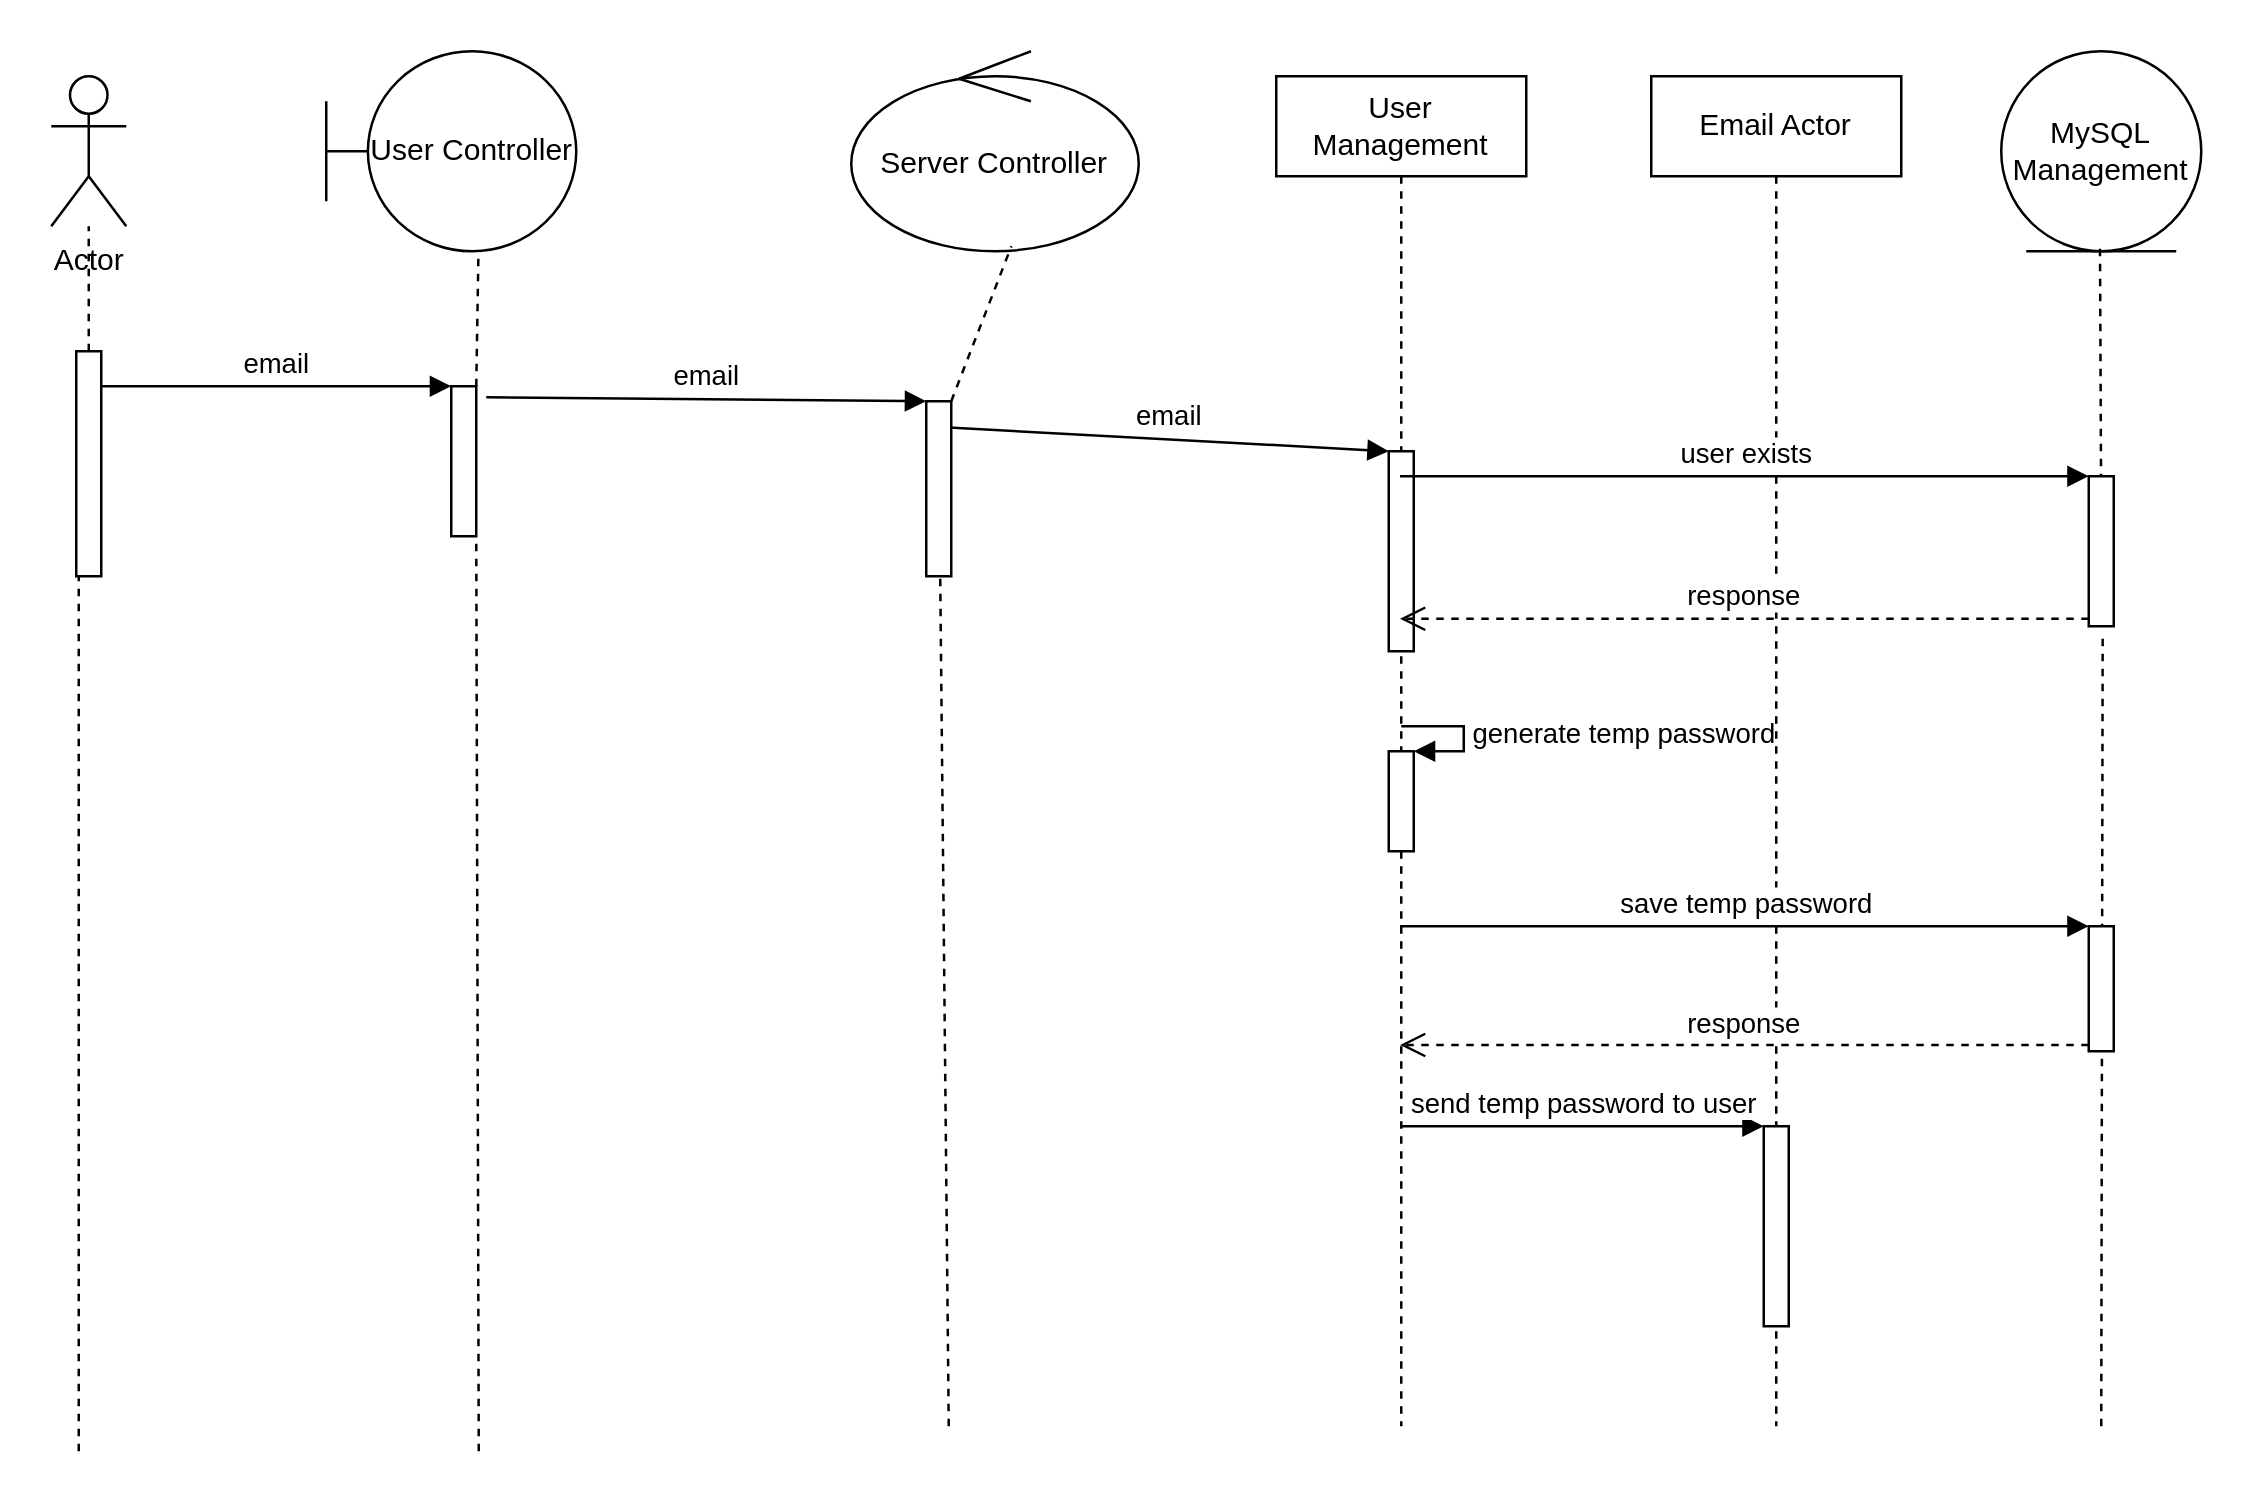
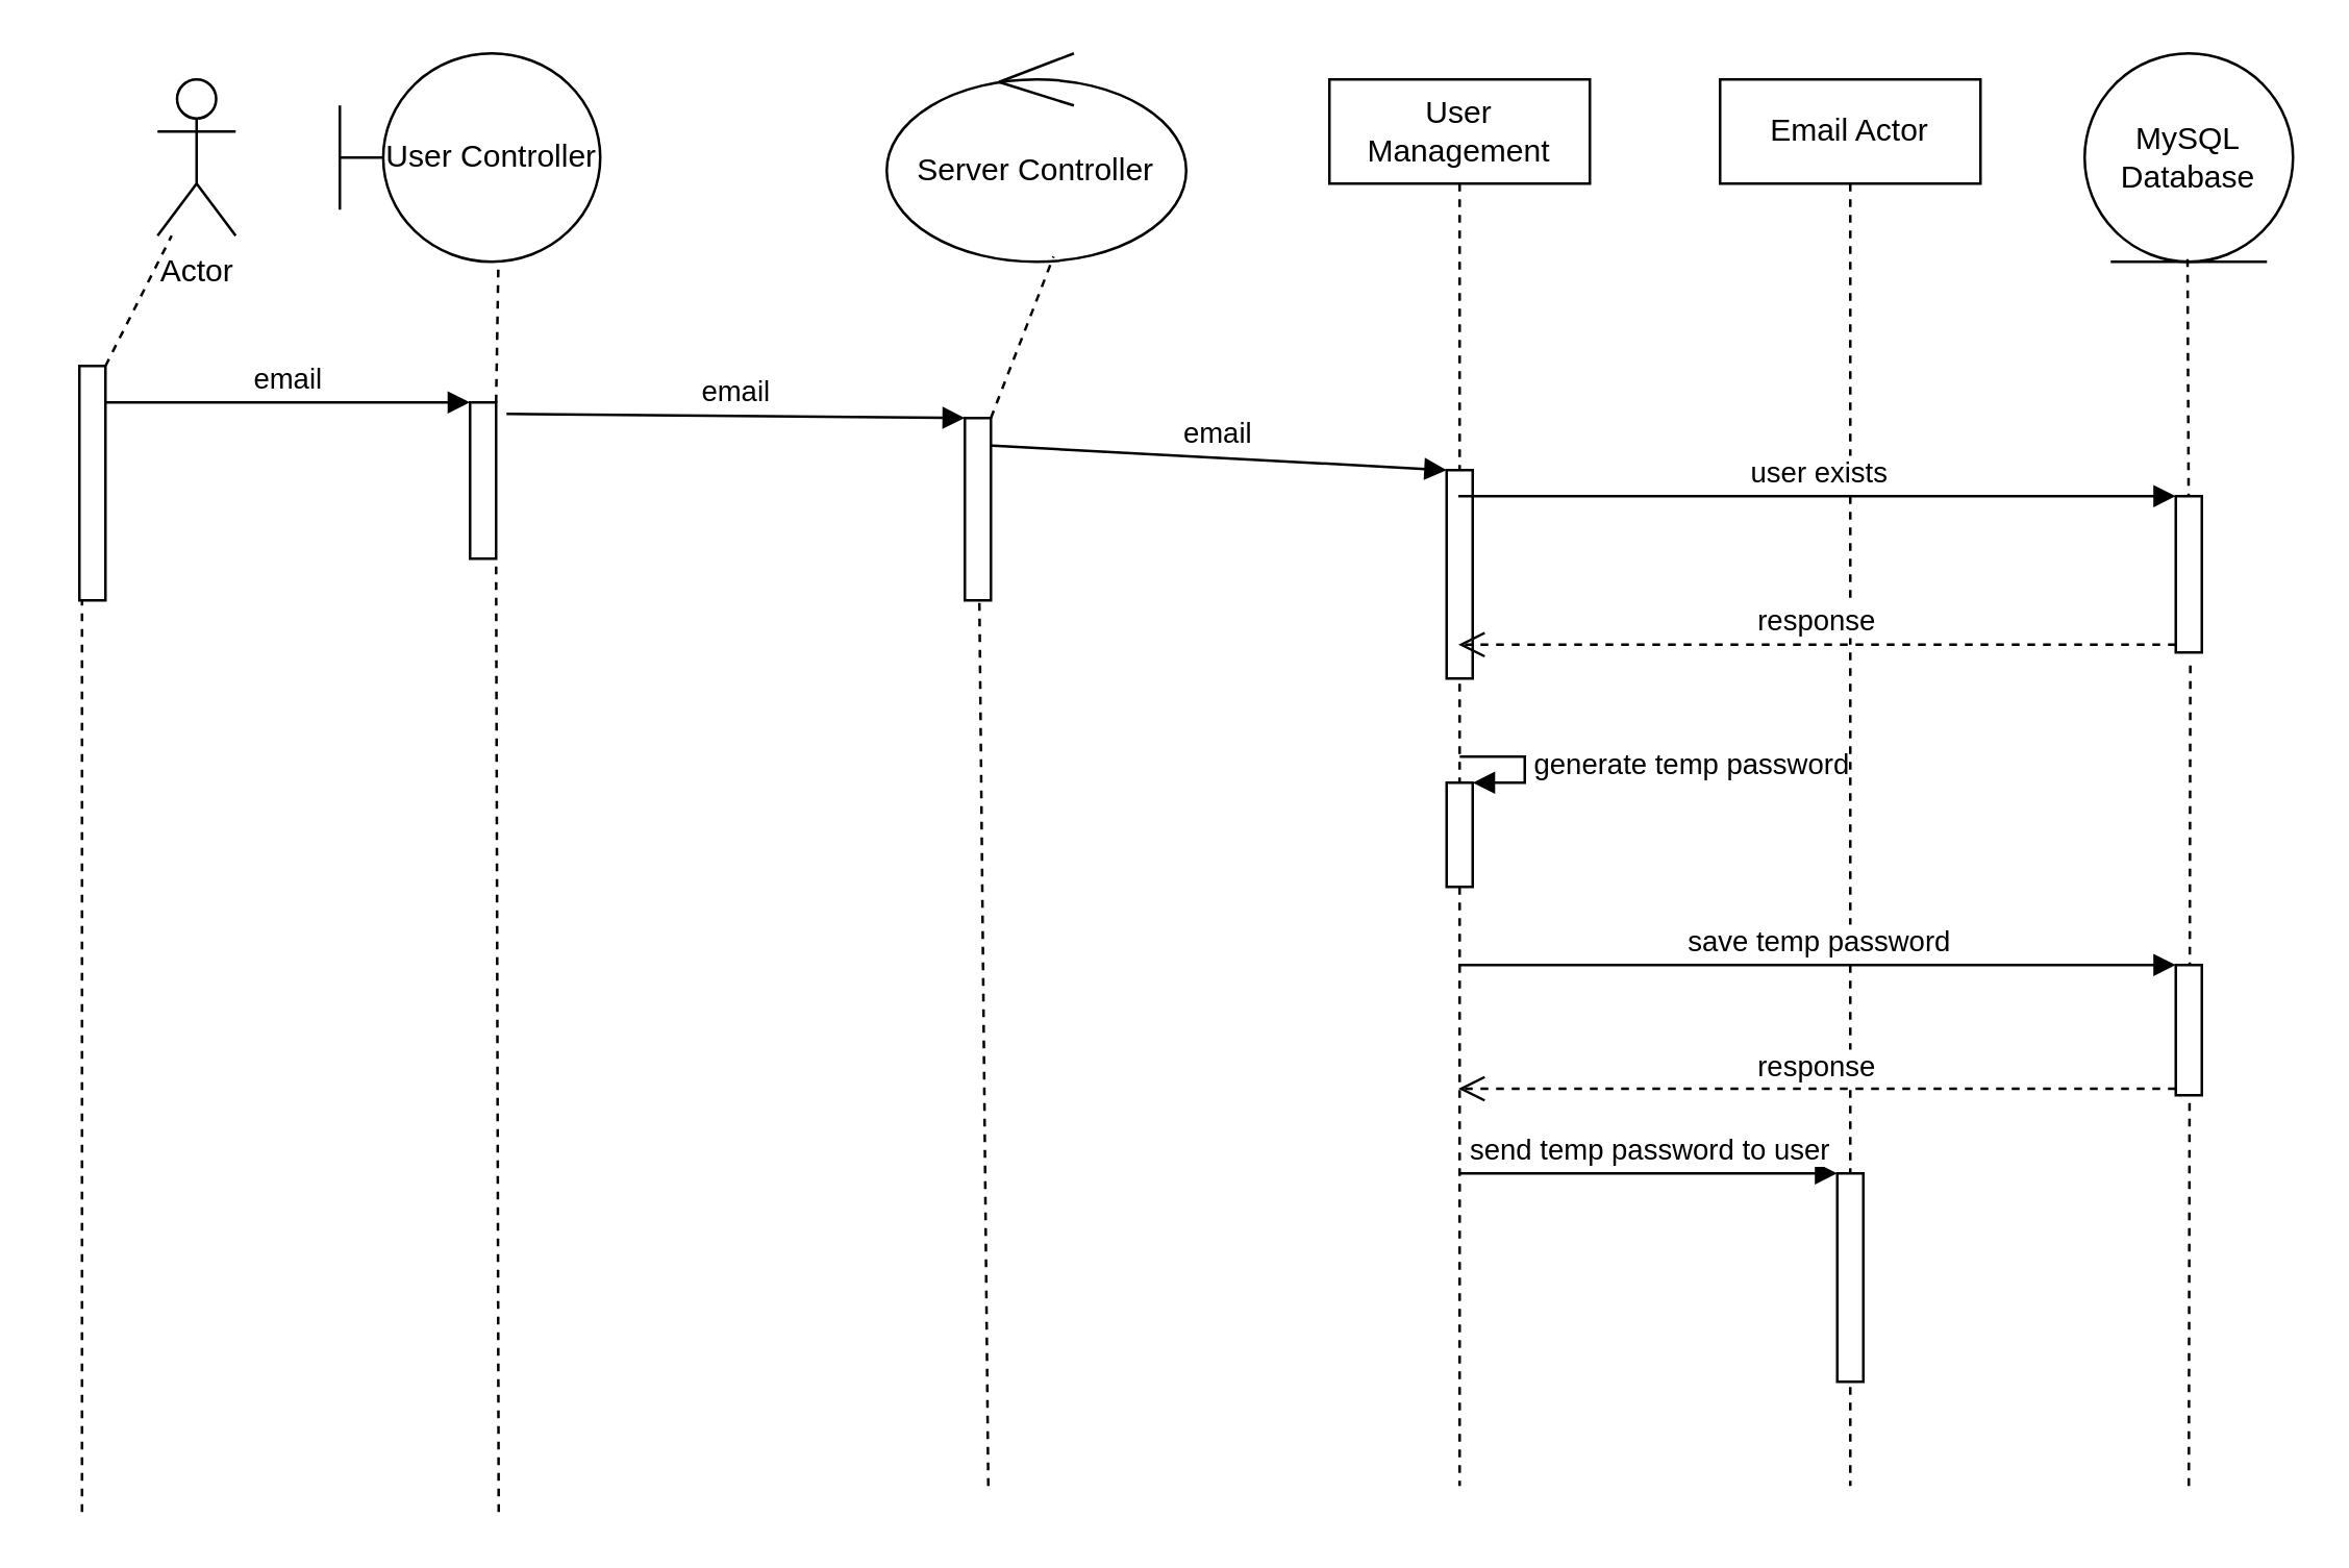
  <mxCell id="0" />
  <mxCell id="1" parent="0" />
- <mxCell id="2" value="Actor" style="shape=umlActor;verticalLabelPosition=bottom;verticalAlign=top;html=1;outlineConnect=0;" vertex="1" parent="1"><mxGeometry x="20" y="30" width="30" height="60" as="geometry" /></mxCell>
+ <mxCell id="2" value="Actor" style="shape=umlActor;verticalLabelPosition=bottom;verticalAlign=top;html=1;outlineConnect=0;" vertex="1" parent="1"><mxGeometry x="60" y="30" width="30" height="60" as="geometry" /></mxCell>
  <mxCell id="3" value="" style="endArrow=none;dashed=1;html=1;" edge="1" parent="1" source="17" target="2"><mxGeometry width="50" height="50" relative="1" as="geometry"><mxPoint x="31" y="640" as="sourcePoint" /><mxPoint x="70" y="130" as="targetPoint" /></mxGeometry></mxCell>
  <mxCell id="4" value="User Controller" style="shape=umlBoundary;whiteSpace=wrap;html=1;" vertex="1" parent="1"><mxGeometry x="130" y="20" width="100" height="80" as="geometry" /></mxCell>
  <mxCell id="5" value="" style="endArrow=none;dashed=1;html=1;" edge="1" parent="1" source="29"><mxGeometry width="50" height="50" relative="1" as="geometry"><mxPoint x="191" y="580" as="sourcePoint" /><mxPoint x="190.893" y="100" as="targetPoint" /></mxGeometry></mxCell>
  <mxCell id="6" value="Server Controller" style="ellipse;shape=umlControl;whiteSpace=wrap;html=1;" vertex="1" parent="1"><mxGeometry x="340" y="20" width="115" height="80" as="geometry" /></mxCell>
  <mxCell id="7" value="" style="endArrow=none;dashed=1;html=1;entryX=0.557;entryY=0.975;entryDx=0;entryDy=0;entryPerimeter=0;" edge="1" parent="1" target="6" source="31"><mxGeometry width="50" height="50" relative="1" as="geometry"><mxPoint x="379" y="570" as="sourcePoint" /><mxPoint x="200.893" y="110" as="targetPoint" /></mxGeometry></mxCell>
  <mxCell id="8" value="User Management" style="shape=umlLifeline;perimeter=lifelinePerimeter;whiteSpace=wrap;html=1;container=1;collapsible=0;recursiveResize=0;outlineConnect=0;" vertex="1" parent="1"><mxGeometry x="510" y="30" width="100" height="540" as="geometry" /></mxCell>
  <mxCell id="9" value="" style="html=1;points=[];perimeter=orthogonalPerimeter;" vertex="1" parent="8"><mxGeometry x="45" y="150" width="10" height="80" as="geometry" /></mxCell>
  <mxCell id="10" value="" style="html=1;points=[];perimeter=orthogonalPerimeter;" vertex="1" parent="8"><mxGeometry x="45" y="270" width="10" height="40" as="geometry" /></mxCell>
  <mxCell id="11" value="generate temp password" style="edgeStyle=orthogonalEdgeStyle;html=1;align=left;spacingLeft=2;endArrow=block;rounded=0;entryX=1;entryY=0;" edge="1" target="10" parent="8"><mxGeometry relative="1" as="geometry"><mxPoint x="50" y="260" as="sourcePoint" /><Array as="points"><mxPoint x="75" y="260" /></Array></mxGeometry></mxCell>
  <mxCell id="12" value="email" style="html=1;verticalAlign=bottom;endArrow=block;entryX=0;entryY=0;" edge="1" parent="1" source="17" target="29"><mxGeometry relative="1" as="geometry"><mxPoint x="70" y="170" as="sourcePoint" /></mxGeometry></mxCell>
- <mxCell id="13" value="MySQL Management" style="ellipse;shape=umlEntity;whiteSpace=wrap;html=1;" vertex="1" parent="1"><mxGeometry x="800" y="20" width="80" height="80" as="geometry" /></mxCell>
+ <mxCell id="13" value="MySQL Database" style="ellipse;shape=umlEntity;whiteSpace=wrap;html=1;" vertex="1" parent="1"><mxGeometry x="800" y="20" width="80" height="80" as="geometry" /></mxCell>
  <mxCell id="14" value="" style="endArrow=none;dashed=1;html=1;entryX=0.557;entryY=0.975;entryDx=0;entryDy=0;entryPerimeter=0;" edge="1" parent="1"><mxGeometry width="50" height="50" relative="1" as="geometry"><mxPoint x="840" y="210" as="sourcePoint" /><mxPoint x="839.5" y="98" as="targetPoint" /></mxGeometry></mxCell>
  <mxCell id="15" value="email" style="html=1;verticalAlign=bottom;endArrow=block;entryX=0;entryY=0;exitX=1.4;exitY=0.074;exitDx=0;exitDy=0;exitPerimeter=0;" edge="1" parent="1" source="29" target="31"><mxGeometry relative="1" as="geometry"><mxPoint x="300" y="160" as="sourcePoint" /></mxGeometry></mxCell>
  <mxCell id="16" value="email" style="html=1;verticalAlign=bottom;endArrow=block;entryX=0;entryY=0;exitX=0.9;exitY=0.15;exitDx=0;exitDy=0;exitPerimeter=0;" edge="1" parent="1" source="31" target="9"><mxGeometry relative="1" as="geometry"><mxPoint x="485" y="160" as="sourcePoint" /></mxGeometry></mxCell>
  <mxCell id="17" value="" style="html=1;points=[];perimeter=orthogonalPerimeter;" vertex="1" parent="1"><mxGeometry x="30" y="140" width="10" height="90" as="geometry" /></mxCell>
  <mxCell id="18" value="" style="endArrow=none;dashed=1;html=1;" edge="1" parent="1" target="17"><mxGeometry width="50" height="50" relative="1" as="geometry"><mxPoint x="31" y="580" as="sourcePoint" /><mxPoint x="34.793" y="90" as="targetPoint" /></mxGeometry></mxCell>
  <mxCell id="19" value="Email Actor" style="shape=umlLifeline;perimeter=lifelinePerimeter;whiteSpace=wrap;html=1;container=1;collapsible=0;recursiveResize=0;outlineConnect=0;" vertex="1" parent="1"><mxGeometry x="660" y="30" width="100" height="540" as="geometry" /></mxCell>
  <mxCell id="20" value="" style="html=1;points=[];perimeter=orthogonalPerimeter;" vertex="1" parent="19"><mxGeometry x="45" y="420" width="10" height="80" as="geometry" /></mxCell>
  <mxCell id="21" value="" style="endArrow=none;dashed=1;html=1;entryX=0.557;entryY=0.975;entryDx=0;entryDy=0;entryPerimeter=0;" edge="1" parent="1"><mxGeometry width="50" height="50" relative="1" as="geometry"><mxPoint x="840" y="570" as="sourcePoint" /><mxPoint x="840.57" y="253.75" as="targetPoint" /></mxGeometry></mxCell>
  <mxCell id="22" value="" style="html=1;points=[];perimeter=orthogonalPerimeter;" vertex="1" parent="1"><mxGeometry x="835" y="190" width="10" height="60" as="geometry" /></mxCell>
  <mxCell id="23" value="user exists" style="html=1;verticalAlign=bottom;endArrow=block;entryX=0;entryY=0;" edge="1" target="22" parent="1" source="8"><mxGeometry relative="1" as="geometry"><mxPoint x="765" y="190" as="sourcePoint" /></mxGeometry></mxCell>
  <mxCell id="24" value="response" style="html=1;verticalAlign=bottom;endArrow=open;dashed=1;endSize=8;exitX=0;exitY=0.95;" edge="1" source="22" parent="1" target="8"><mxGeometry relative="1" as="geometry"><mxPoint x="765" y="266" as="targetPoint" /></mxGeometry></mxCell>
  <mxCell id="25" value="" style="html=1;points=[];perimeter=orthogonalPerimeter;" vertex="1" parent="1"><mxGeometry x="835" y="370" width="10" height="50" as="geometry" /></mxCell>
  <mxCell id="26" value="save temp password" style="html=1;verticalAlign=bottom;endArrow=block;entryX=0;entryY=0;" edge="1" target="25" parent="1" source="8"><mxGeometry relative="1" as="geometry"><mxPoint x="765" y="370" as="sourcePoint" /></mxGeometry></mxCell>
  <mxCell id="27" value="response" style="html=1;verticalAlign=bottom;endArrow=open;dashed=1;endSize=8;exitX=0;exitY=0.95;" edge="1" source="25" parent="1" target="8"><mxGeometry relative="1" as="geometry"><mxPoint x="765" y="446" as="targetPoint" /></mxGeometry></mxCell>
  <mxCell id="28" value="send temp password to user" style="html=1;verticalAlign=bottom;endArrow=block;entryX=0;entryY=0;" edge="1" target="20" parent="1" source="8"><mxGeometry relative="1" as="geometry"><mxPoint x="635" y="450" as="sourcePoint" /></mxGeometry></mxCell>
  <mxCell id="29" value="" style="html=1;points=[];perimeter=orthogonalPerimeter;" vertex="1" parent="1"><mxGeometry x="180" y="154" width="10" height="60" as="geometry" /></mxCell>
  <mxCell id="30" value="" style="endArrow=none;dashed=1;html=1;" edge="1" parent="1" target="29"><mxGeometry width="50" height="50" relative="1" as="geometry"><mxPoint x="191" y="580" as="sourcePoint" /><mxPoint x="190.893" y="100" as="targetPoint" /></mxGeometry></mxCell>
  <mxCell id="31" value="" style="html=1;points=[];perimeter=orthogonalPerimeter;" vertex="1" parent="1"><mxGeometry x="370" y="160" width="10" height="70" as="geometry" /></mxCell>
  <mxCell id="32" value="" style="endArrow=none;dashed=1;html=1;entryX=0.557;entryY=0.975;entryDx=0;entryDy=0;entryPerimeter=0;" edge="1" parent="1" target="31"><mxGeometry width="50" height="50" relative="1" as="geometry"><mxPoint x="379" y="570" as="sourcePoint" /><mxPoint x="378.99" y="98" as="targetPoint" /></mxGeometry></mxCell>
